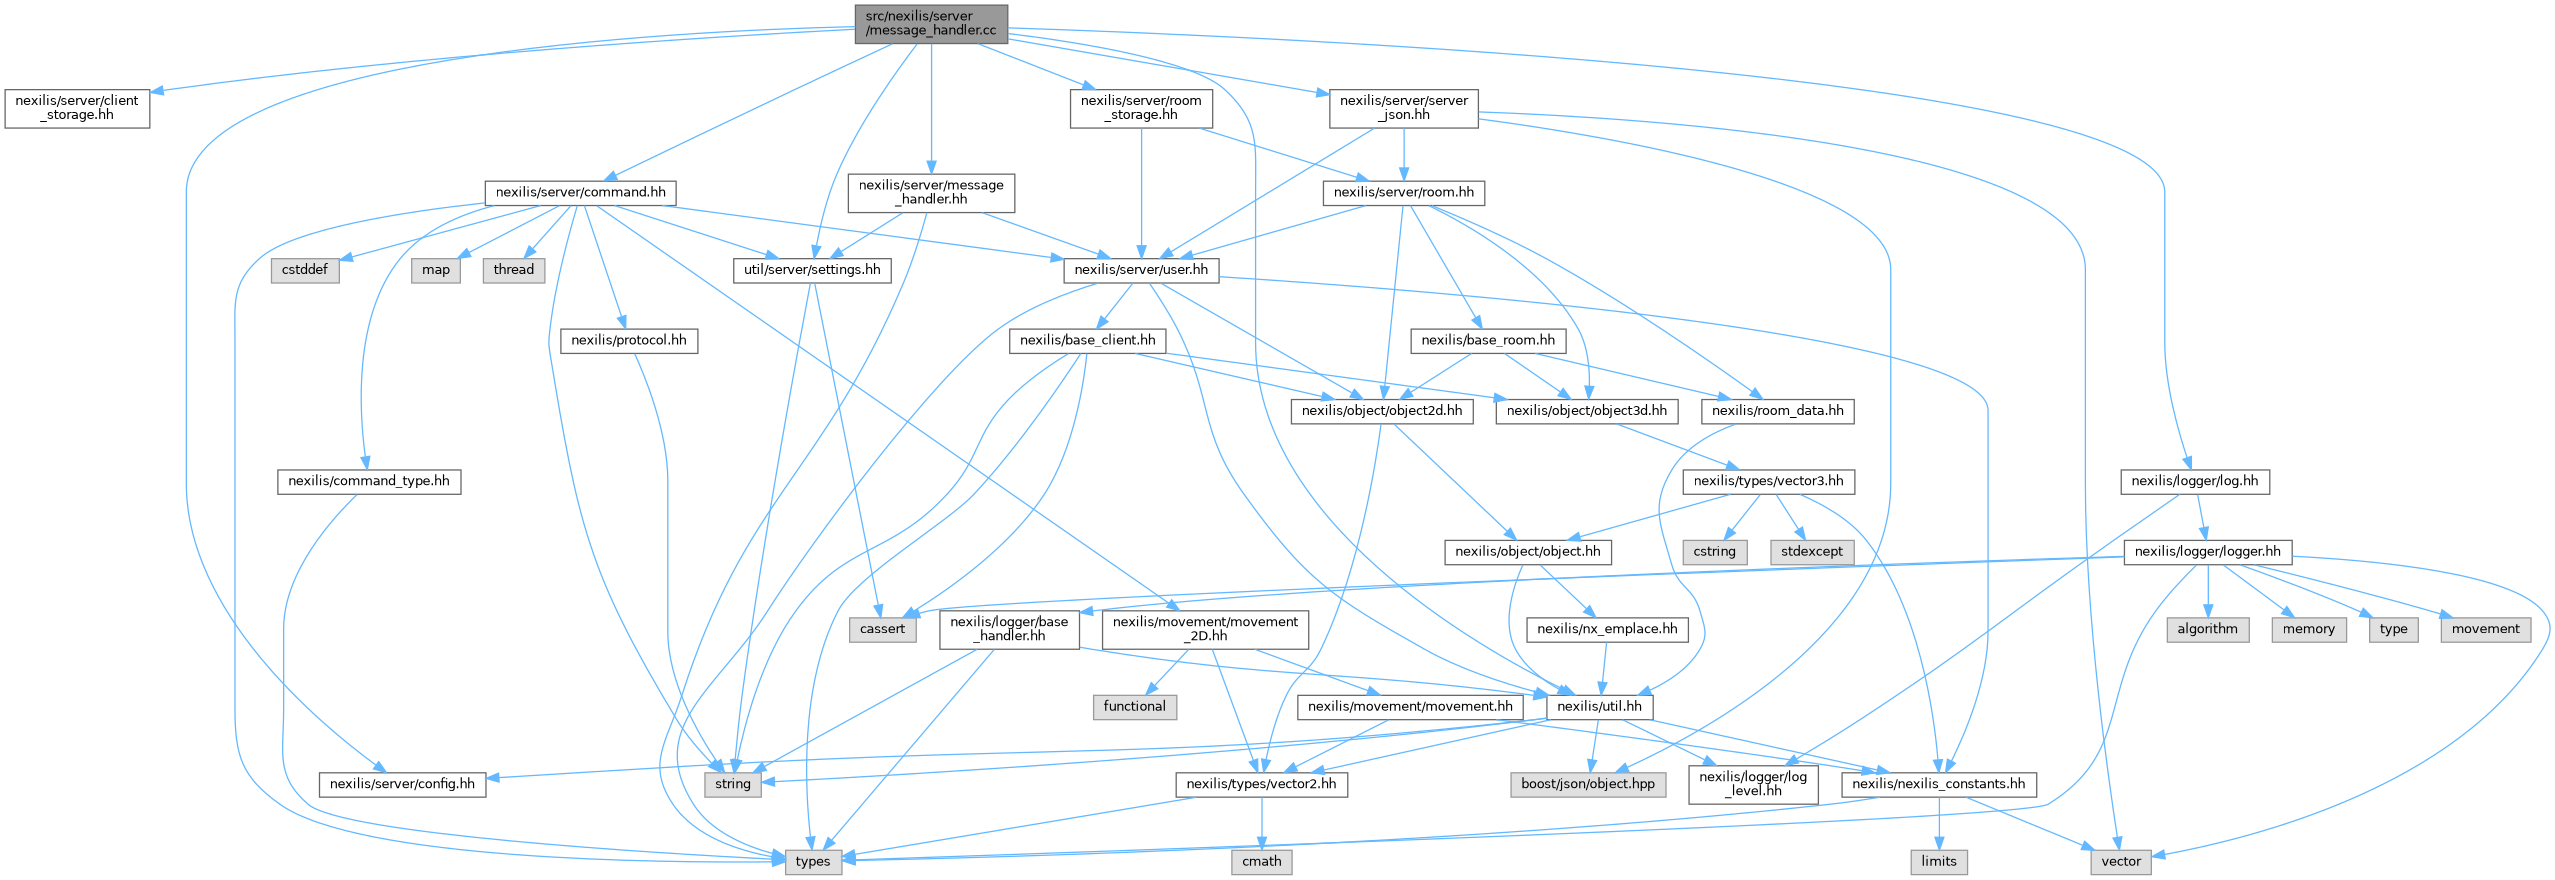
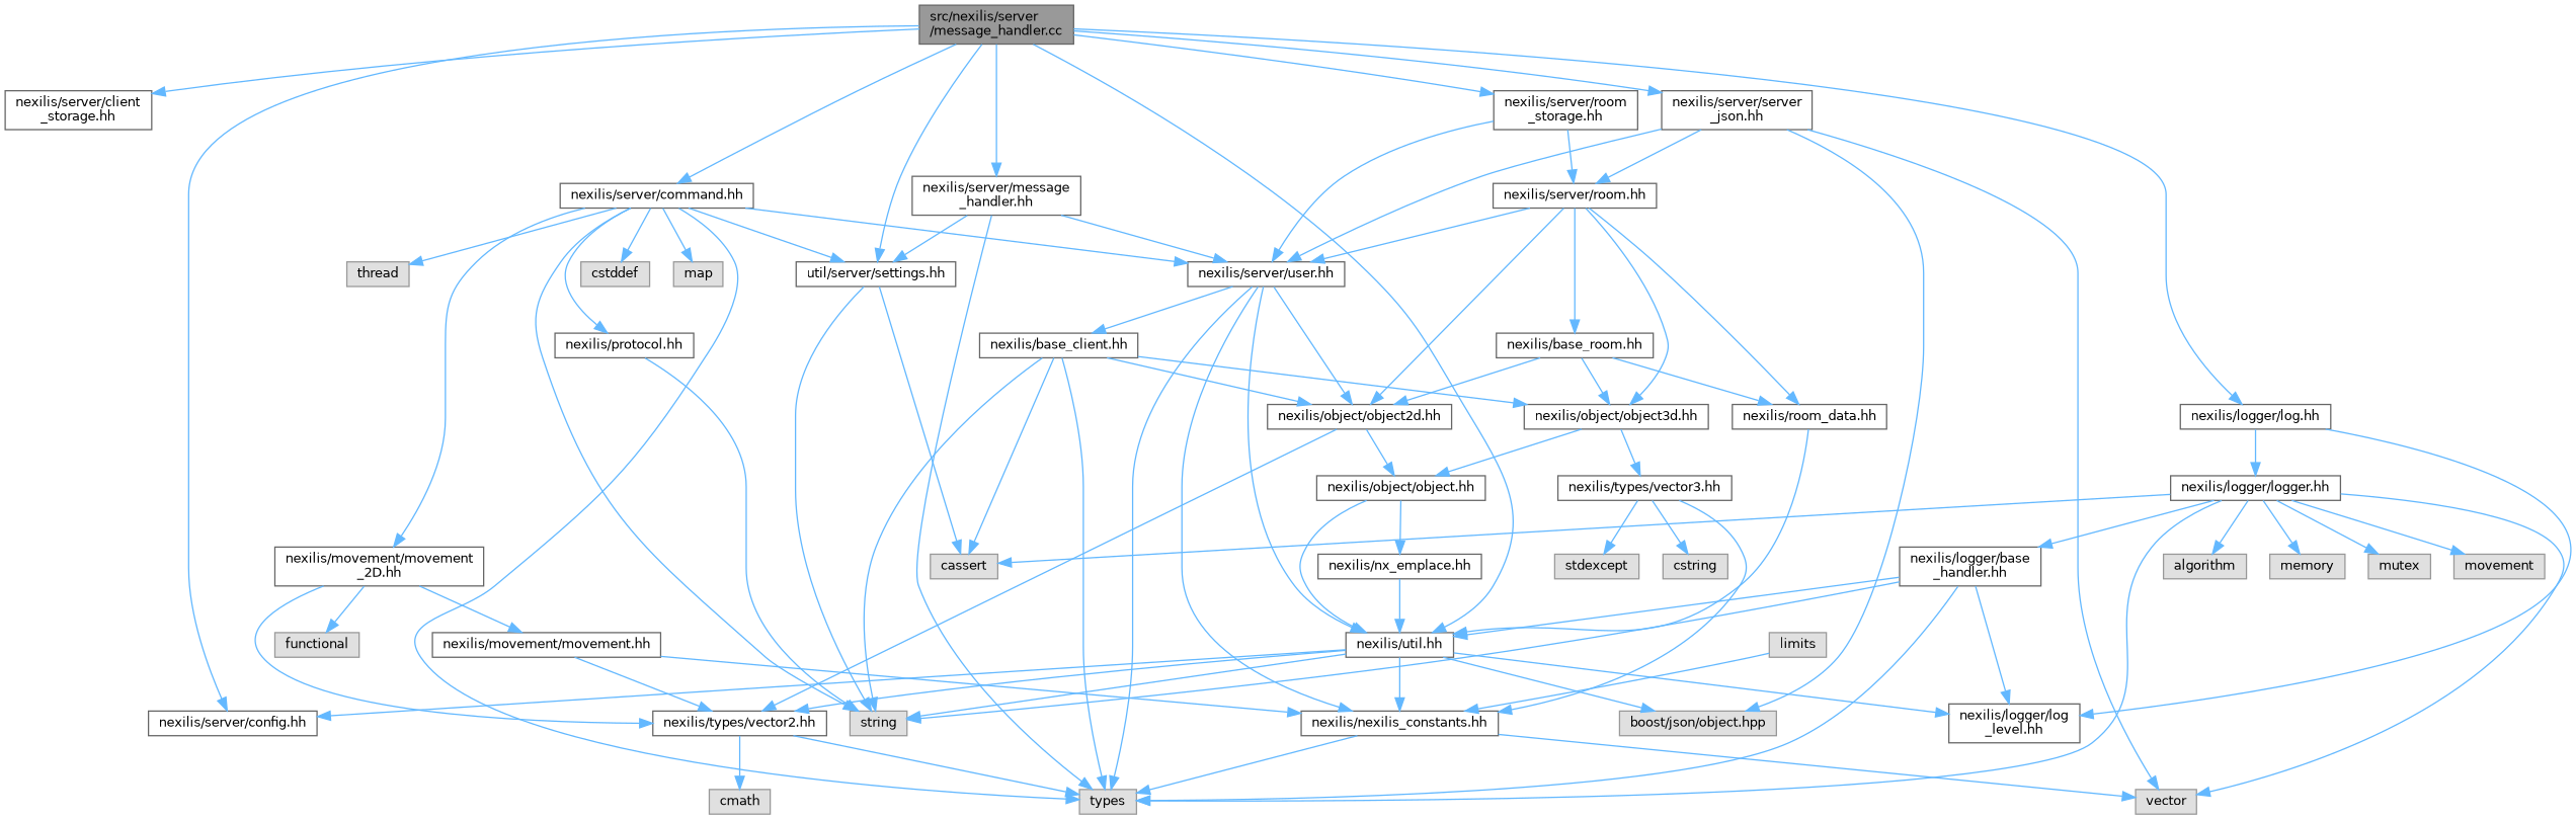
  digraph {
    node [color=grey40 fillcolor=white fontname=Helvetica fontsize=10 shape=box style=filled]
    edge [color=steelblue1 fontname=Helvetica fontsize=10 labelfontname=Helvetica labelfontsize=10 style=solid]
    n1 [color=gray40 fillcolor=grey60 fontcolor=black height=0.2 label="src/nexilis/server\l/message_handler.cc" width=0.4]
    n2 [height=0.2 label="nexilis/server/client\l_storage.hh" width=0.4]
    n3 [height=0.2 label="nexilis/util.hh" width=0.4]
    n4 [height=0.2 label="nexilis/server/config.hh" width=0.4]
    n5 [height=0.2 label="nexilis/server/command.hh" width=0.4]
    n6 [height=0.2 label="util/server/settings.hh" width=0.4]
    n7 [height=0.2 label="nexilis/server/message\l_handler.hh" width=0.4]
    n8 [height=0.2 label="nexilis/server/room\l_storage.hh" width=0.4]
    n9 [height=0.2 label="nexilis/server/server\l_json.hh" width=0.4]
    n10 [height=0.2 label="nexilis/logger/log.hh" width=0.4]
    n11 [height=0.2 label="nexilis/nexilis_constants.hh" width=0.4]
    n12 [color=grey60 fillcolor="#E0E0E0" height=0.2 label=string width=0.4]
    n13 [height=0.2 label="nexilis/types/vector2.hh" width=0.4]
    n14 [height=0.2 label="nexilis/logger/log\l_level.hh" width=0.4]
    n15 [color=grey60 fillcolor="#E0E0E0" height=0.2 label="boost/json/object.hpp" width=0.4]
    n16 [height=0.2 label="nexilis/server/user.hh" width=0.4]
    n17 [color=grey60 fillcolor="#E0E0E0" height=0.2 label=types width=0.4]
-   n18 [height=0.2 label="nexilis/command_type.hh" width=0.4]
    n19 [height=0.2 label="nexilis/movement/movement\l_2D.hh" width=0.4]
    n20 [height=0.2 label="nexilis/protocol.hh" width=0.4]
    n21 [color=grey60 fillcolor="#E0E0E0" height=0.2 label=cstddef width=0.4]
    n22 [color=grey60 fillcolor="#E0E0E0" height=0.2 label=map width=0.4]
    n23 [color=grey60 fillcolor="#E0E0E0" height=0.2 label=thread width=0.4]
    n24 [color=grey60 fillcolor="#E0E0E0" height=0.2 label=cassert width=0.4]
    n25 [height=0.2 label="nexilis/server/room.hh" width=0.4]
    n26 [color=grey60 fillcolor="#E0E0E0" height=0.2 label=vector width=0.4]
    n27 [height=0.2 label="nexilis/logger/logger.hh" width=0.4]
    n28 [height=0.2 label="nexilis/base_client.hh" width=0.4]
    n29 [height=0.2 label="nexilis/object/object2d.hh" width=0.4]
    n30 [height=0.2 label="nexilis/object/object3d.hh" width=0.4]
    n31 [height=0.2 label="nexilis/object/object.hh" width=0.4]
    n32 [color=grey60 fillcolor="#E0E0E0" height=0.2 label=limits width=0.4]
    n33 [height=0.2 label="nexilis/types/vector3.hh" width=0.4]
    n34 [height=0.2 label="nexilis/nx_emplace.hh" width=0.4]
    n35 [color=grey60 fillcolor="#E0E0E0" height=0.2 label=cmath width=0.4]
    n36 [color=grey60 fillcolor="#E0E0E0" height=0.2 label=cstring width=0.4]
    n37 [color=grey60 fillcolor="#E0E0E0" height=0.2 label=stdexcept width=0.4]
    n38 [height=0.2 label="nexilis/movement/movement.hh" width=0.4]
    n39 [color=grey60 fillcolor="#E0E0E0" height=0.2 label=functional width=0.4]
    n40 [height=0.2 label="nexilis/base_room.hh" width=0.4]
    n41 [height=0.2 label="nexilis/room_data.hh" width=0.4]
    n42 [height=0.2 label="nexilis/logger/base\l_handler.hh" width=0.4]
    n43 [color=grey60 fillcolor="#E0E0E0" height=0.2 label=algorithm width=0.4]
    n44 [color=grey60 fillcolor="#E0E0E0" height=0.2 label=memory width=0.4]
-   n45 [color=grey60 fillcolor="#E0E0E0" height=0.2 label=type width=0.4]
+   n45 [color=grey60 fillcolor="#E0E0E0" height=0.2 label=mutex width=0.4]
    n46 [color=grey60 fillcolor="#E0E0E0" height=0.2 label=movement width=0.4]
    n1 -> n2
    n1 -> n3
    n1 -> n4
    n1 -> n5
    n1 -> n6
    n1 -> n7
    n1 -> n8
    n1 -> n9
    n1 -> n10
    n3 -> n4
    n3 -> n11
    n3 -> n12
    n3 -> n13
    n3 -> n14
    n3 -> n15
    n5 -> n6
    n5 -> n12
    n5 -> n16
    n5 -> n17
-   n5 -> n18
    n5 -> n19
    n5 -> n20
    n5 -> n21
    n5 -> n22
    n5 -> n23
    n6 -> n12
    n6 -> n24
    n7 -> n6
    n7 -> n16
    n7 -> n17
    n8 -> n16
    n8 -> n25
    n9 -> n15
    n9 -> n16
    n9 -> n25
    n9 -> n26
    n10 -> n14
    n10 -> n27
    n11 -> n17
    n11 -> n26
-   n11 -> n32
+   n32 -> n11
    n13 -> n17
    n13 -> n35
    n16 -> n3
    n16 -> n11
    n16 -> n17
    n16 -> n28
    n16 -> n29
-   n18 -> n17
    n19 -> n13
    n19 -> n38
    n19 -> n39
    n20 -> n12
    n25 -> n16
    n25 -> n29
    n25 -> n30
    n25 -> n40
    n25 -> n41
    n27 -> n17
    n27 -> n24
    n27 -> n26
    n27 -> n42
    n27 -> n43
    n27 -> n44
    n27 -> n45
    n27 -> n46
    n28 -> n12
    n28 -> n17
    n28 -> n24
    n28 -> n29
    n28 -> n30
    n29 -> n13
    n29 -> n31
-   n33 -> n31
+   n30 -> n31
    n30 -> n33
    n31 -> n3
    n31 -> n34
    n33 -> n11
    n33 -> n36
    n33 -> n37
    n34 -> n3
    n38 -> n11
    n38 -> n13
    n40 -> n29
    n40 -> n30
    n40 -> n41
    n41 -> n3
    n42 -> n3
    n42 -> n12
+   n42 -> n14
    n42 -> n17
  }
